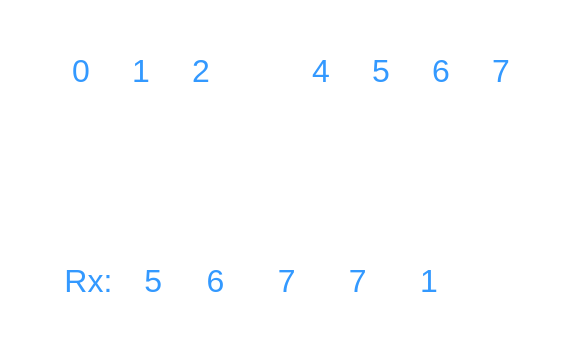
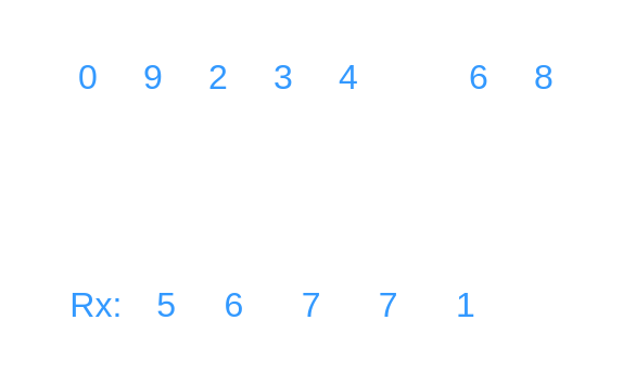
  <mxCell id="0" />
  <mxCell id="1" parent="0" />
  <mxCell id="2" value="&lt;font style=&quot;font-size: 16px;&quot;&gt;0&lt;/font&gt;" style="text;html=1;align=center;verticalAlign=middle;resizable=0;points=[];autosize=1;strokeColor=none;fillColor=none;fontColor=#3399FF;" vertex="1" parent="1"><mxGeometry x="25" y="20" width="30" height="30" as="geometry" /></mxCell>
- <mxCell id="3" value="&lt;font style=&quot;font-size: 16px;&quot;&gt;1&lt;/font&gt;" style="text;html=1;align=center;verticalAlign=middle;resizable=0;points=[];autosize=1;strokeColor=none;fillColor=none;fontColor=#3399FF;" vertex="1" parent="1"><mxGeometry x="55" y="20" width="30" height="30" as="geometry" /></mxCell>
+ <mxCell id="3" value="&lt;font style=&quot;font-size: 16px;&quot;&gt;9&lt;/font&gt;" style="text;html=1;align=center;verticalAlign=middle;resizable=0;points=[];autosize=1;strokeColor=none;fillColor=none;fontColor=#3399FF;" vertex="1" parent="1"><mxGeometry x="55" y="20" width="30" height="30" as="geometry" /></mxCell>
  <mxCell id="4" value="&lt;font style=&quot;font-size: 16px;&quot;&gt;2&lt;/font&gt;" style="text;html=1;align=center;verticalAlign=middle;resizable=0;points=[];autosize=1;strokeColor=none;fillColor=none;fontColor=#3399FF;" vertex="1" parent="1"><mxGeometry x="85" y="20" width="30" height="30" as="geometry" /></mxCell>
+ <mxCell id="5" value="&lt;font style=&quot;font-size: 16px;&quot;&gt;3&lt;/font&gt;" style="text;html=1;align=center;verticalAlign=middle;resizable=0;points=[];autosize=1;strokeColor=none;fillColor=none;fontColor=#3399FF;" vertex="1" parent="1"><mxGeometry x="115" y="20" width="30" height="30" as="geometry" /></mxCell>
  <mxCell id="6" value="&lt;font style=&quot;font-size: 16px;&quot;&gt;4&lt;/font&gt;" style="text;html=1;align=center;verticalAlign=middle;resizable=0;points=[];autosize=1;strokeColor=none;fillColor=none;fontColor=#3399FF;" vertex="1" parent="1"><mxGeometry x="145" y="20" width="30" height="30" as="geometry" /></mxCell>
- <mxCell id="7" value="&lt;font style=&quot;font-size: 16px;&quot;&gt;5&lt;/font&gt;" style="text;html=1;align=center;verticalAlign=middle;resizable=0;points=[];autosize=1;strokeColor=none;fillColor=none;fontColor=#3399FF;" vertex="1" parent="1"><mxGeometry x="175" y="20" width="30" height="30" as="geometry" /></mxCell>
  <mxCell id="8" value="&lt;font style=&quot;font-size: 16px;&quot;&gt;6&lt;/font&gt;" style="text;html=1;align=center;verticalAlign=middle;resizable=0;points=[];autosize=1;strokeColor=none;fillColor=none;fontColor=#3399FF;" vertex="1" parent="1"><mxGeometry x="205" y="20" width="30" height="30" as="geometry" /></mxCell>
- <mxCell id="9" value="&lt;font style=&quot;font-size: 16px;&quot;&gt;7&lt;/font&gt;" style="text;html=1;align=center;verticalAlign=middle;resizable=0;points=[];autosize=1;strokeColor=none;fillColor=none;fontColor=#3399FF;" vertex="1" parent="1"><mxGeometry x="235" y="20" width="30" height="30" as="geometry" /></mxCell>
+ <mxCell id="9" value="&lt;font style=&quot;font-size: 16px;&quot;&gt;8&lt;/font&gt;" style="text;html=1;align=center;verticalAlign=middle;resizable=0;points=[];autosize=1;strokeColor=none;fillColor=none;fontColor=#3399FF;" vertex="1" parent="1"><mxGeometry x="235" y="20" width="30" height="30" as="geometry" /></mxCell>
  <mxCell id="10" value="&lt;font style=&quot;font-size: 16px;&quot;&gt;Rx:&amp;nbsp; &lt;span style=&quot;white-space: pre;&quot;&gt;&#09;&lt;/span&gt;&amp;nbsp;5&lt;span style=&quot;white-space: pre;&quot;&gt;&#09;&lt;/span&gt;6&lt;span style=&quot;white-space: pre;&quot;&gt;&#09;&lt;/span&gt;7&lt;span style=&quot;white-space: pre;&quot;&gt;&#09;&lt;/span&gt;7&lt;span style=&quot;white-space: pre;&quot;&gt;&#09;&lt;/span&gt;1&lt;/font&gt;" style="text;html=1;align=center;verticalAlign=middle;resizable=0;points=[];autosize=1;strokeColor=none;fillColor=none;fontColor=#3399FF;" vertex="1" parent="1"><mxGeometry x="20" y="125" width="210" height="30" as="geometry" /></mxCell>
